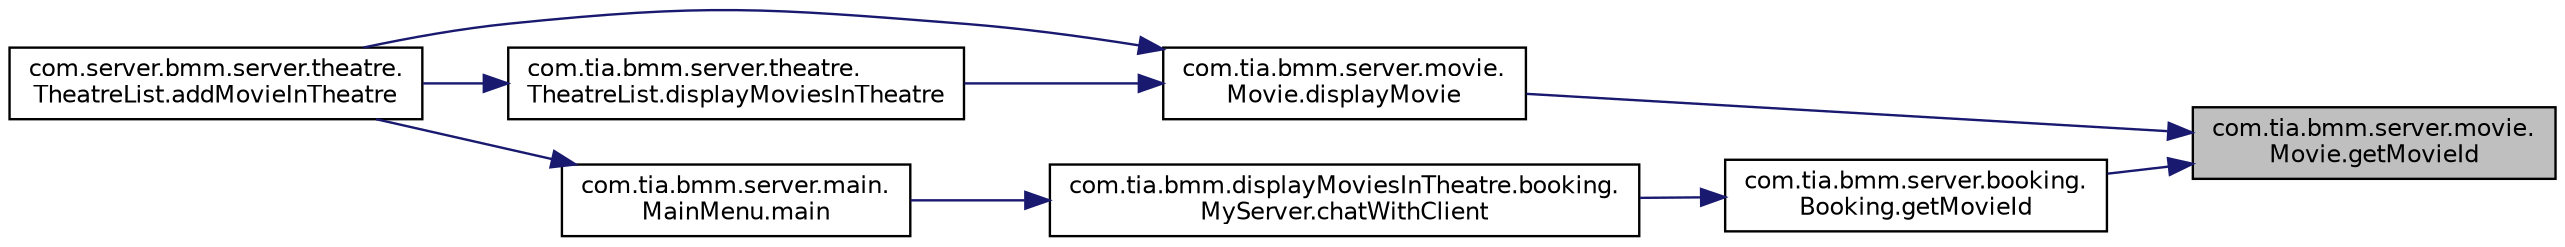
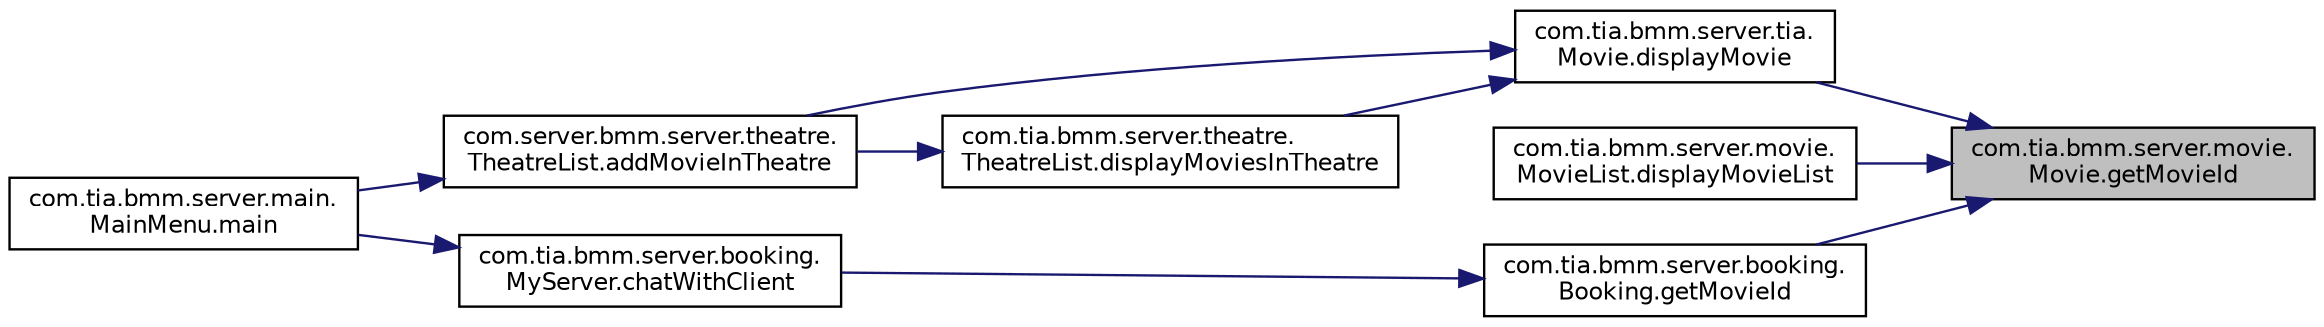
  digraph {
    rankdir=RL
    node [color=black fillcolor=white fontname=Helvetica fontsize=10 shape=record style=filled]
    edge [color=midnightblue dir=back fontname=Helvetica fontsize=10 labelfontname=Helvetica labelfontsize=10 style=solid]
    n1 [fillcolor=grey75 fontcolor=black height=0.2 label="com.tia.bmm.server.movie.\lMovie.getMovieId" width=0.4]
-   n2 [height=0.2 label="com.tia.bmm.server.movie.\lMovie.displayMovie" width=0.4]
+   n2 [height=0.2 label="com.tia.bmm.server.tia.\lMovie.displayMovie" width=0.4]
+   n3 [height=0.2 label="com.tia.bmm.server.movie.\lMovieList.displayMovieList" width=0.4]
    n4 [height=0.2 label="com.tia.bmm.server.booking.\lBooking.getMovieId" width=0.4]
    n5 [height=0.2 label="com.server.bmm.server.theatre.\lTheatreList.addMovieInTheatre" width=0.4]
    n6 [height=0.2 label="com.tia.bmm.server.theatre.\lTheatreList.displayMoviesInTheatre" width=0.4]
-   n7 [height=0.2 label="com.tia.bmm.displayMoviesInTheatre.booking.\lMyServer.chatWithClient" width=0.4]
+   n7 [height=0.2 label="com.tia.bmm.server.booking.\lMyServer.chatWithClient" width=0.4]
    n8 [height=0.2 label="com.tia.bmm.server.main.\lMainMenu.main" width=0.4]
    n1 -> n2
+   n1 -> n3
    n1 -> n4
    n2 -> n5
    n2 -> n6
    n4 -> n7
-   n8 -> n5
+   n5 -> n8
    n6 -> n5
    n7 -> n8
  }
